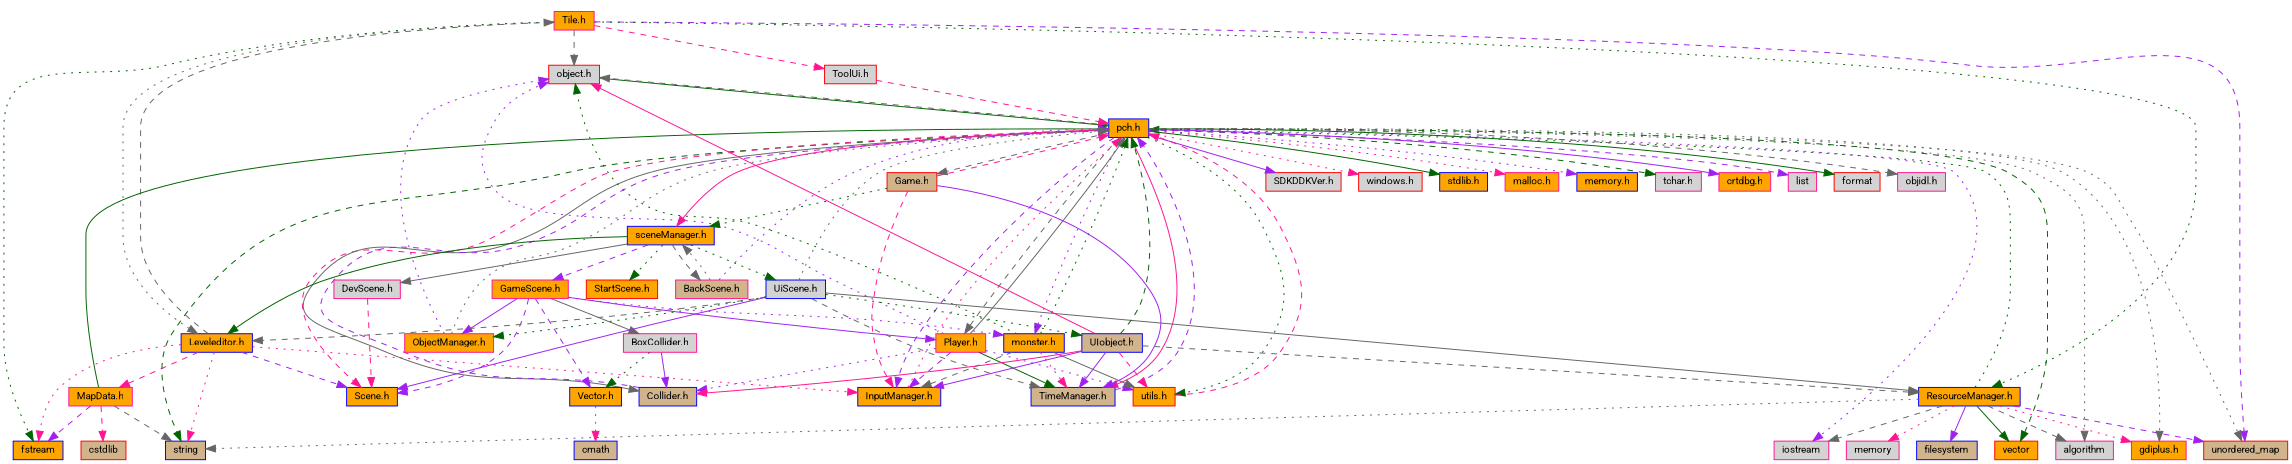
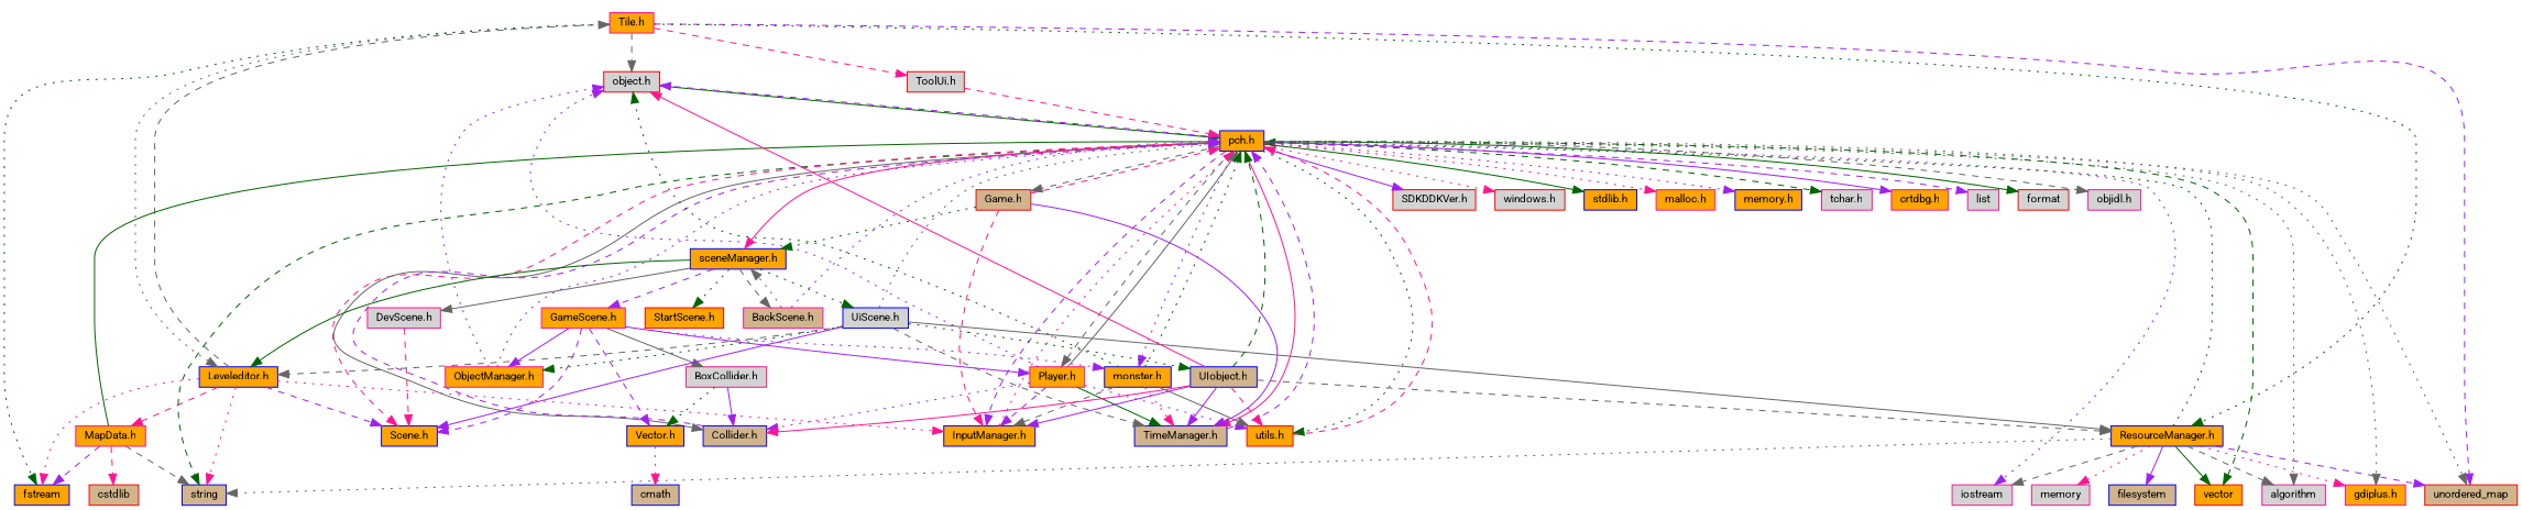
  digraph {
    fontname=Roboto
    node [color=blue fillcolor=orange fontname=Roboto fontsize=10 shape=box style=filled]
    edge [color=purple fontname=Roboto fontsize=10 labelfontname=Helvetica labelfontsize=10 style=dashed]
    n1 [color=deeppink fontcolor=black height=0.2 label="Tile.h" width=0.4]
    n2 [color=red fillcolor=lightgrey height=0.2 label="object.h" width=0.4]
    n3 [color=red fillcolor=tan height=0.2 label=unordered_map width=0.4]
    n4 [height=0.2 label="Leveleditor.h" width=0.4]
    n5 [height=0.2 label=fstream width=0.4]
    n6 [height=0.2 label="ResourceManager.h" width=0.4]
    n7 [color=red fillcolor=lightgrey height=0.2 label="ToolUi.h" width=0.4]
    n8 [height=0.2 label="pch.h" width=0.4]
    n9 [fillcolor=tan height=0.2 label=string width=0.4]
    n10 [height=0.2 label="Scene.h" width=0.4]
    n11 [height=0.2 label="InputManager.h" width=0.4]
    n12 [color=deeppink height=0.2 label="MapData.h" width=0.4]
    n13 [color=deeppink fillcolor=lightgrey height=0.2 label=iostream width=0.4]
    n14 [color=red height=0.2 label=vector width=0.4]
    n15 [color=deeppink fillcolor=lightgrey height=0.2 label=algorithm width=0.4]
    n16 [color=deeppink height=0.2 label="gdiplus.h" width=0.4]
    n17 [fillcolor=tan height=0.2 label=filesystem width=0.4]
    n18 [color=deeppink fillcolor=lightgrey height=0.2 label=memory width=0.4]
    n19 [fillcolor=tan height=0.2 label="Collider.h" width=0.4]
    n20 [color=red fillcolor=lightgrey height=0.2 label="SDKDDKVer.h" width=0.4]
    n21 [color=red fillcolor=lightgrey height=0.2 label="windows.h" width=0.4]
    n22 [height=0.2 label="stdlib.h" width=0.4]
    n23 [color=deeppink height=0.2 label="malloc.h" width=0.4]
    n24 [height=0.2 label="memory.h" width=0.4]
    n25 [color=deeppink fillcolor=lightgrey height=0.2 label="tchar.h" width=0.4]
    n26 [color=deeppink height=0.2 label="crtdbg.h" width=0.4]
    n27 [color=deeppink fillcolor=lightgrey height=0.2 label=list width=0.4]
    n28 [color=red fillcolor=lightgrey height=0.2 label=format width=0.4]
    n29 [color=deeppink fillcolor=lightgrey height=0.2 label="objidl.h" width=0.4]
    n30 [height=0.2 label="sceneManager.h" width=0.4]
    n31 [color=deeppink height=0.2 label="Player.h" width=0.4]
    n32 [fillcolor=tan height=0.2 label="TimeManager.h" width=0.4]
    n33 [color=red height=0.2 label="utils.h" width=0.4]
    n34 [height=0.2 label="monster.h" width=0.4]
    n35 [color=red fillcolor=tan height=0.2 label="Game.h" width=0.4]
    n36 [color=deeppink fillcolor=lightgrey height=0.2 label="DevScene.h" width=0.4]
    n37 [color=deeppink height=0.2 label="GameScene.h" width=0.4]
    n38 [color=red height=0.2 label="StartScene.h" width=0.4]
    n39 [fillcolor=lightgrey height=0.2 label="UiScene.h" width=0.4]
    n40 [color=deeppink fillcolor=tan height=0.2 label="BackScene.h" width=0.4]
    n41 [height=0.2 label="Vector.h" width=0.4]
    n42 [color=deeppink height=0.2 label="ObjectManager.h" width=0.4]
    n43 [color=deeppink fillcolor=lightgrey height=0.2 label="BoxCollider.h" width=0.4]
    n44 [fillcolor=tan height=0.2 label="UIobject.h" width=0.4]
    n45 [fillcolor=tan height=0.2 label=cmath width=0.4]
    n46 [color=red fillcolor=tan height=0.2 label=cstdlib width=0.4]
    n1 -> n2 [color=gray40]
    n1 -> n3
    n1 -> n4 [color=gray40 style=dotted]
    n1 -> n5 [color=darkgreen style=dotted]
    n1 -> n6 [color=darkgreen style=dotted]
    n1 -> n7 [color=deeppink]
    n2 -> n8 [color=darkgreen style=solid]
    n4 -> n1 [color=gray40]
    n4 -> n5 [color=deeppink style=dotted]
    n4 -> n9 [color=deeppink style=dotted]
    n4 -> n10
    n4 -> n11 [color=deeppink style=dotted]
    n4 -> n12 [color=deeppink]
    n6 -> n3
    n6 -> n8 [color=darkgreen style=dotted]
    n6 -> n9 [color=gray40 style=dotted]
    n6 -> n13 [color=gray40]
    n6 -> n14 [color=darkgreen style=solid]
    n6 -> n15 [color=gray40]
    n6 -> n16 [color=deeppink style=dotted]
    n6 -> n17 [style=solid]
    n6 -> n18 [color=deeppink style=dotted]
    n7 -> n8 [color=deeppink]
-   n8 -> n2 [color=gray40]
+   n8 -> n2
    n8 -> n3 [color=gray40 style=dotted]
    n8 -> n9 [color=darkgreen]
    n8 -> n10 [color=deeppink]
    n8 -> n11
    n8 -> n13 [style=dotted]
    n8 -> n14 [color=darkgreen]
    n8 -> n15 [color=gray40 style=dotted]
    n8 -> n16 [color=gray40 style=dotted]
    n8 -> n19 [color=gray40 style=solid]
    n8 -> n20 [style=solid]
    n8 -> n21 [color=deeppink style=dotted]
    n8 -> n22 [color=darkgreen style=solid]
    n8 -> n23 [color=deeppink style=dotted]
    n8 -> n24 [style=dotted]
    n8 -> n25 [color=darkgreen]
    n8 -> n26 [style=solid]
    n8 -> n27
    n8 -> n28 [color=darkgreen style=solid]
    n8 -> n29 [color=gray40]
    n8 -> n30 [color=deeppink style=solid]
    n8 -> n31 [color=gray40]
    n8 -> n32 [color=deeppink style=solid]
    n8 -> n33 [color=darkgreen style=dotted]
    n8 -> n34 [style=dotted]
    n8 -> n35 [color=gray40]
    n11 -> n8 [color=deeppink style=dotted]
    n12 -> n5
    n12 -> n8 [color=darkgreen style=solid]
    n12 -> n9 [color=gray40]
    n12 -> n46 [color=deeppink]
    n19 -> n8
    n30 -> n4 [color=darkgreen style=solid]
    n30 -> n36 [color=gray40 style=solid]
    n30 -> n37
    n30 -> n38 [color=darkgreen style=dotted]
    n30 -> n39 [color=darkgreen style=dotted]
    n30 -> n40 [color=gray40]
    n31 -> n2 [style=dotted]
    n31 -> n8 [color=gray40 style=solid]
    n31 -> n11
    n31 -> n19 [style=dotted]
    n31 -> n32 [color=darkgreen style=solid]
    n31 -> n33 [style=dotted]
    n32 -> n8
    n33 -> n8 [color=deeppink]
    n34 -> n2 [color=darkgreen style=dotted]
    n34 -> n8 [color=darkgreen style=dotted]
    n34 -> n11 [color=gray40]
    n34 -> n32 [color=deeppink style=dotted]
    n34 -> n33 [color=gray40 style=solid]
    n35 -> n8 [color=deeppink]
    n35 -> n11 [color=deeppink]
    n35 -> n30 [color=darkgreen style=dotted]
    n35 -> n32 [style=solid]
    n36 -> n10 [color=deeppink]
    n37 -> n10
    n37 -> n31 [style=solid]
    n37 -> n34 [style=dotted]
    n37 -> n41
    n37 -> n42 [style=solid]
    n37 -> n43 [color=gray40 style=solid]
    n39 -> n4 [color=gray40]
    n39 -> n6 [color=gray40 style=solid]
    n39 -> n8 [color=gray40 style=dotted]
    n39 -> n10 [style=solid]
    n39 -> n32 [color=gray40]
    n39 -> n42 [color=darkgreen style=dotted]
    n39 -> n44 [color=darkgreen style=dotted]
    n40 -> n8 [style=dotted]
    n40 -> n30 [color=gray40 style=dotted]
    n41 -> n45 [color=deeppink style=dotted]
    n42 -> n2 [style=dotted]
-   n42 -> n8 [color=gray40 style=dotted]
+   n42 -> n8 [style=dotted]
    n43 -> n19 [style=solid]
    n43 -> n41 [color=darkgreen style=dotted]
    n44 -> n2 [color=deeppink style=solid]
    n44 -> n6 [color=gray40]
    n44 -> n8 [color=darkgreen]
    n44 -> n11 [style=solid]
    n44 -> n19 [color=deeppink style=solid]
    n44 -> n32 [style=solid]
    n44 -> n33 [color=deeppink]
  }
